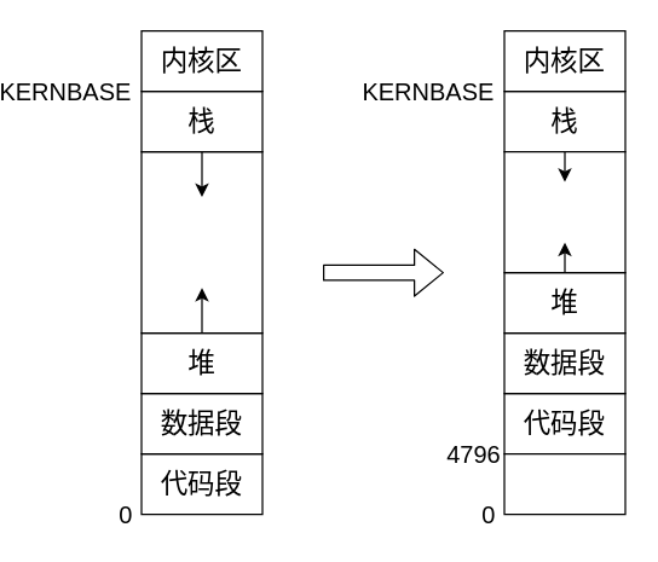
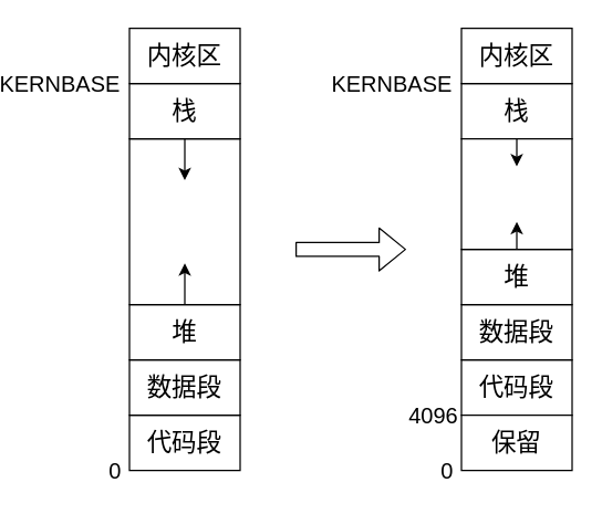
  <mxCell id="0" />
  <mxCell id="1" parent="0" />
  <mxCell id="2" value="&lt;font style=&quot;font-size: 16px&quot;&gt;0&lt;/font&gt;" style="text;html=1;strokeColor=none;fillColor=none;align=center;verticalAlign=middle;whiteSpace=wrap;rounded=0;" parent="1" vertex="1"><mxGeometry x="60" y="330" width="40" height="20" as="geometry" /></mxCell>
  <mxCell id="3" value="" style="rounded=0;whiteSpace=wrap;html=1;" parent="1" vertex="1"><mxGeometry x="90" y="300" width="80" height="40" as="geometry" /></mxCell>
  <mxCell id="4" value="" style="rounded=0;whiteSpace=wrap;html=1;" parent="1" vertex="1"><mxGeometry x="90" y="260" width="80" height="40" as="geometry" /></mxCell>
  <mxCell id="5" value="" style="rounded=0;whiteSpace=wrap;html=1;" parent="1" vertex="1"><mxGeometry x="90" y="220" width="80" height="40" as="geometry" /></mxCell>
  <mxCell id="6" value="" style="rounded=0;whiteSpace=wrap;html=1;" parent="1" vertex="1"><mxGeometry x="90" y="100" width="80" height="120" as="geometry" /></mxCell>
  <mxCell id="7" value="" style="rounded=0;whiteSpace=wrap;html=1;" parent="1" vertex="1"><mxGeometry x="90" y="60" width="80" height="40" as="geometry" /></mxCell>
  <mxCell id="8" value="" style="rounded=0;whiteSpace=wrap;html=1;" parent="1" vertex="1"><mxGeometry x="90" y="20" width="80" height="40" as="geometry" /></mxCell>
  <mxCell id="9" value="&lt;font style=&quot;font-size: 18px&quot;&gt;代码段&lt;/font&gt;" style="text;html=1;strokeColor=none;fillColor=none;align=center;verticalAlign=middle;whiteSpace=wrap;rounded=0;" parent="1" vertex="1"><mxGeometry x="100" y="310" width="60" height="20" as="geometry" /></mxCell>
  <mxCell id="10" value="&lt;font style=&quot;font-size: 18px&quot;&gt;数据段&lt;/font&gt;" style="text;html=1;strokeColor=none;fillColor=none;align=center;verticalAlign=middle;whiteSpace=wrap;rounded=0;" parent="1" vertex="1"><mxGeometry x="100" y="270" width="60" height="20" as="geometry" /></mxCell>
  <mxCell id="11" value="&lt;font style=&quot;font-size: 18px&quot;&gt;堆&lt;/font&gt;" style="text;html=1;strokeColor=none;fillColor=none;align=center;verticalAlign=middle;whiteSpace=wrap;rounded=0;" parent="1" vertex="1"><mxGeometry x="100" y="230" width="60" height="20" as="geometry" /></mxCell>
  <mxCell id="12" value="&lt;font style=&quot;font-size: 18px&quot;&gt;栈&lt;/font&gt;" style="text;html=1;strokeColor=none;fillColor=none;align=center;verticalAlign=middle;whiteSpace=wrap;rounded=0;" parent="1" vertex="1"><mxGeometry x="100" y="70" width="60" height="20" as="geometry" /></mxCell>
  <mxCell id="13" value="&lt;font style=&quot;font-size: 18px&quot;&gt;内核区&lt;/font&gt;" style="text;html=1;strokeColor=none;fillColor=none;align=center;verticalAlign=middle;whiteSpace=wrap;rounded=0;" parent="1" vertex="1"><mxGeometry x="100" y="30" width="60" height="20" as="geometry" /></mxCell>
  <mxCell id="14" value="&lt;font style=&quot;font-size: 16px&quot;&gt;KERNBASE&lt;/font&gt;" style="text;html=1;strokeColor=none;fillColor=none;align=center;verticalAlign=middle;whiteSpace=wrap;rounded=0;" parent="1" vertex="1"><mxGeometry x="20" y="50" width="40" height="20" as="geometry" /></mxCell>
  <mxCell id="15" value="" style="shape=flexArrow;endArrow=classic;html=1;" parent="1" edge="1"><mxGeometry width="50" height="50" relative="1" as="geometry"><mxPoint x="210" y="180" as="sourcePoint" /><mxPoint x="290" y="180" as="targetPoint" /></mxGeometry></mxCell>
  <mxCell id="16" value="&lt;font style=&quot;font-size: 16px&quot;&gt;0&lt;/font&gt;" style="text;html=1;strokeColor=none;fillColor=none;align=center;verticalAlign=middle;whiteSpace=wrap;rounded=0;" parent="1" vertex="1"><mxGeometry x="300" y="330" width="40" height="20" as="geometry" /></mxCell>
  <mxCell id="17" value="" style="rounded=0;whiteSpace=wrap;html=1;" parent="1" vertex="1"><mxGeometry x="330" y="260" width="80" height="40" as="geometry" /></mxCell>
  <mxCell id="18" value="" style="rounded=0;whiteSpace=wrap;html=1;" parent="1" vertex="1"><mxGeometry x="330" y="220" width="80" height="40" as="geometry" /></mxCell>
  <mxCell id="19" value="" style="rounded=0;whiteSpace=wrap;html=1;" parent="1" vertex="1"><mxGeometry x="330" y="180" width="80" height="40" as="geometry" /></mxCell>
  <mxCell id="20" value="" style="rounded=0;whiteSpace=wrap;html=1;" parent="1" vertex="1"><mxGeometry x="330" y="60" width="80" height="40" as="geometry" /></mxCell>
  <mxCell id="21" value="" style="rounded=0;whiteSpace=wrap;html=1;" parent="1" vertex="1"><mxGeometry x="330" y="20" width="80" height="40" as="geometry" /></mxCell>
  <mxCell id="22" value="&lt;font style=&quot;font-size: 18px&quot;&gt;代码段&lt;/font&gt;" style="text;html=1;strokeColor=none;fillColor=none;align=center;verticalAlign=middle;whiteSpace=wrap;rounded=0;" parent="1" vertex="1"><mxGeometry x="340" y="270" width="60" height="20" as="geometry" /></mxCell>
  <mxCell id="23" value="&lt;font style=&quot;font-size: 18px&quot;&gt;数据段&lt;/font&gt;" style="text;html=1;strokeColor=none;fillColor=none;align=center;verticalAlign=middle;whiteSpace=wrap;rounded=0;" parent="1" vertex="1"><mxGeometry x="340" y="230" width="60" height="20" as="geometry" /></mxCell>
  <mxCell id="24" value="&lt;font style=&quot;font-size: 18px&quot;&gt;堆&lt;/font&gt;" style="text;html=1;strokeColor=none;fillColor=none;align=center;verticalAlign=middle;whiteSpace=wrap;rounded=0;" parent="1" vertex="1"><mxGeometry x="340" y="190" width="60" height="20" as="geometry" /></mxCell>
  <mxCell id="25" value="&lt;font style=&quot;font-size: 18px&quot;&gt;栈&lt;/font&gt;" style="text;html=1;strokeColor=none;fillColor=none;align=center;verticalAlign=middle;whiteSpace=wrap;rounded=0;" parent="1" vertex="1"><mxGeometry x="340" y="70" width="60" height="20" as="geometry" /></mxCell>
  <mxCell id="26" value="&lt;font style=&quot;font-size: 18px&quot;&gt;内核区&lt;/font&gt;" style="text;html=1;strokeColor=none;fillColor=none;align=center;verticalAlign=middle;whiteSpace=wrap;rounded=0;" parent="1" vertex="1"><mxGeometry x="340" y="30" width="60" height="20" as="geometry" /></mxCell>
  <mxCell id="27" value="&lt;font style=&quot;font-size: 16px&quot;&gt;KERNBASE&lt;/font&gt;" style="text;html=1;strokeColor=none;fillColor=none;align=center;verticalAlign=middle;whiteSpace=wrap;rounded=0;" parent="1" vertex="1"><mxGeometry x="260" y="50" width="40" height="20" as="geometry" /></mxCell>
  <mxCell id="28" value="" style="rounded=0;whiteSpace=wrap;html=1;" parent="1" vertex="1"><mxGeometry x="330" y="100" width="80" height="80" as="geometry" /></mxCell>
  <mxCell id="29" value="" style="rounded=0;whiteSpace=wrap;html=1;" parent="1" vertex="1"><mxGeometry x="330" y="300" width="80" height="40" as="geometry" /></mxCell>
- <mxCell id="31" value="&lt;font style=&quot;font-size: 16px&quot;&gt;4796&lt;/font&gt;" style="text;html=1;strokeColor=none;fillColor=none;align=center;verticalAlign=middle;whiteSpace=wrap;rounded=0;" parent="1" vertex="1"><mxGeometry x="290" y="290" width="40" height="20" as="geometry" /></mxCell>
+ <mxCell id="30" value="&lt;span style=&quot;font-size: 18px&quot;&gt;保留&lt;/span&gt;" style="text;html=1;strokeColor=none;fillColor=none;align=center;verticalAlign=middle;whiteSpace=wrap;rounded=0;" parent="1" vertex="1"><mxGeometry x="340" y="310" width="60" height="20" as="geometry" /></mxCell>
+ <mxCell id="31" value="&lt;font style=&quot;font-size: 16px&quot;&gt;4096&lt;/font&gt;" style="text;html=1;strokeColor=none;fillColor=none;align=center;verticalAlign=middle;whiteSpace=wrap;rounded=0;" parent="1" vertex="1"><mxGeometry x="290" y="290" width="40" height="20" as="geometry" /></mxCell>
  <mxCell id="32" value="" style="endArrow=classic;html=1;exitX=0.5;exitY=1;exitDx=0;exitDy=0;" parent="1" source="6" edge="1"><mxGeometry width="50" height="50" relative="1" as="geometry"><mxPoint x="110" y="220" as="sourcePoint" /><mxPoint x="130" y="190" as="targetPoint" /></mxGeometry></mxCell>
  <mxCell id="33" value="" style="endArrow=classic;html=1;exitX=0.5;exitY=0;exitDx=0;exitDy=0;" parent="1" source="6" edge="1"><mxGeometry width="50" height="50" relative="1" as="geometry"><mxPoint x="100" y="180" as="sourcePoint" /><mxPoint x="130" y="130" as="targetPoint" /></mxGeometry></mxCell>
  <mxCell id="34" value="" style="endArrow=classic;html=1;exitX=0.5;exitY=1;exitDx=0;exitDy=0;" parent="1" source="28" edge="1"><mxGeometry width="50" height="50" relative="1" as="geometry"><mxPoint x="350" y="180" as="sourcePoint" /><mxPoint x="370" y="160" as="targetPoint" /></mxGeometry></mxCell>
  <mxCell id="35" value="" style="endArrow=classic;html=1;" parent="1" source="28" edge="1"><mxGeometry width="50" height="50" relative="1" as="geometry"><mxPoint x="350" y="150" as="sourcePoint" /><mxPoint x="370" y="120" as="targetPoint" /></mxGeometry></mxCell>
